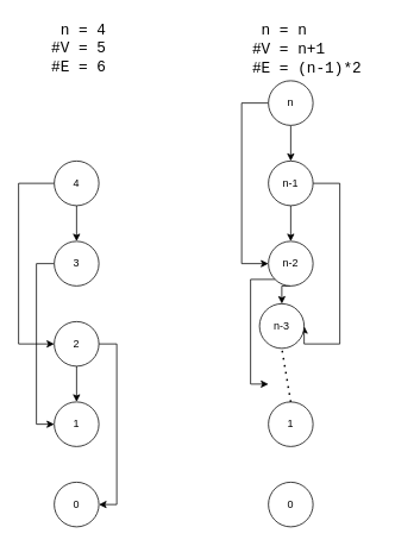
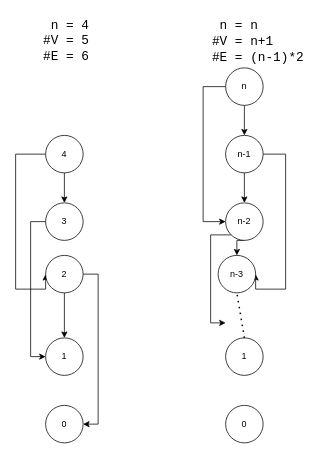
  <mxCell id="0" />
  <mxCell id="1" parent="0" />
  <mxCell id="2" style="edgeStyle=orthogonalEdgeStyle;rounded=0;orthogonalLoop=1;jettySize=auto;html=1;exitX=0.5;exitY=1;exitDx=0;exitDy=0;entryX=0.5;entryY=0;entryDx=0;entryDy=0;" edge="1" parent="1" source="4" target="7"><mxGeometry relative="1" as="geometry" /></mxCell>
  <mxCell id="3" style="edgeStyle=orthogonalEdgeStyle;rounded=0;orthogonalLoop=1;jettySize=auto;html=1;exitX=0;exitY=0.5;exitDx=0;exitDy=0;entryX=0;entryY=0.5;entryDx=0;entryDy=0;" edge="1" parent="1" source="4" target="10"><mxGeometry relative="1" as="geometry"><Array as="points"><mxPoint x="270" y="115" /><mxPoint x="270" y="295" /></Array></mxGeometry></mxCell>
  <mxCell id="4" value="n" style="ellipse;whiteSpace=wrap;html=1;aspect=fixed;" vertex="1" parent="1"><mxGeometry x="300" y="90" width="50" height="50" as="geometry" /></mxCell>
  <mxCell id="5" style="edgeStyle=orthogonalEdgeStyle;rounded=0;orthogonalLoop=1;jettySize=auto;html=1;exitX=0.5;exitY=1;exitDx=0;exitDy=0;entryX=0.5;entryY=0;entryDx=0;entryDy=0;" edge="1" parent="1" source="7" target="10"><mxGeometry relative="1" as="geometry" /></mxCell>
  <mxCell id="6" style="edgeStyle=orthogonalEdgeStyle;rounded=0;orthogonalLoop=1;jettySize=auto;html=1;exitX=1;exitY=0.5;exitDx=0;exitDy=0;entryX=1;entryY=0.5;entryDx=0;entryDy=0;" edge="1" parent="1" source="7" target="11"><mxGeometry relative="1" as="geometry"><Array as="points"><mxPoint x="380" y="205" /><mxPoint x="380" y="385" /></Array></mxGeometry></mxCell>
  <mxCell id="7" value="n-1" style="ellipse;whiteSpace=wrap;html=1;aspect=fixed;" vertex="1" parent="1"><mxGeometry x="300" y="180" width="50" height="50" as="geometry" /></mxCell>
  <mxCell id="8" style="edgeStyle=orthogonalEdgeStyle;rounded=0;orthogonalLoop=1;jettySize=auto;html=1;exitX=0.5;exitY=1;exitDx=0;exitDy=0;entryX=0.5;entryY=0;entryDx=0;entryDy=0;" edge="1" parent="1" source="10" target="11"><mxGeometry relative="1" as="geometry" /></mxCell>
  <mxCell id="9" style="edgeStyle=orthogonalEdgeStyle;rounded=0;orthogonalLoop=1;jettySize=auto;html=1;exitX=0;exitY=1;exitDx=0;exitDy=0;" edge="1" parent="1" source="10"><mxGeometry relative="1" as="geometry"><mxPoint x="300" y="430" as="targetPoint" /><Array as="points"><mxPoint x="280" y="313" /><mxPoint x="280" y="430" /></Array></mxGeometry></mxCell>
  <mxCell id="10" value="n-2" style="ellipse;whiteSpace=wrap;html=1;aspect=fixed;" vertex="1" parent="1"><mxGeometry x="300" y="270" width="50" height="50" as="geometry" /></mxCell>
  <mxCell id="11" value="n-3" style="ellipse;whiteSpace=wrap;html=1;aspect=fixed;" vertex="1" parent="1"><mxGeometry x="290" y="340" width="50" height="50" as="geometry" /></mxCell>
  <mxCell id="12" value="1" style="ellipse;whiteSpace=wrap;html=1;aspect=fixed;" vertex="1" parent="1"><mxGeometry x="300" y="450" width="50" height="50" as="geometry" /></mxCell>
  <mxCell id="13" value="" style="endArrow=none;dashed=1;html=1;dashPattern=1 3;strokeWidth=2;rounded=0;entryX=0.5;entryY=1;entryDx=0;entryDy=0;exitX=0.5;exitY=0;exitDx=0;exitDy=0;" edge="1" parent="1" source="12" target="11"><mxGeometry width="50" height="50" relative="1" as="geometry"><mxPoint x="325" y="440" as="sourcePoint" /><mxPoint x="430" y="470" as="targetPoint" /></mxGeometry></mxCell>
  <mxCell id="14" value="0" style="ellipse;whiteSpace=wrap;html=1;aspect=fixed;" vertex="1" parent="1"><mxGeometry x="300" y="540" width="50" height="50" as="geometry" /></mxCell>
  <mxCell id="15" style="edgeStyle=orthogonalEdgeStyle;rounded=0;orthogonalLoop=1;jettySize=auto;html=1;exitX=0.5;exitY=1;exitDx=0;exitDy=0;entryX=0.5;entryY=0;entryDx=0;entryDy=0;" edge="1" parent="1" source="17" target="19"><mxGeometry relative="1" as="geometry" /></mxCell>
  <mxCell id="16" style="edgeStyle=orthogonalEdgeStyle;rounded=0;orthogonalLoop=1;jettySize=auto;html=1;exitX=0;exitY=0.5;exitDx=0;exitDy=0;entryX=0;entryY=0.5;entryDx=0;entryDy=0;" edge="1" parent="1" source="17" target="22"><mxGeometry relative="1" as="geometry"><Array as="points"><mxPoint x="20" y="205" /><mxPoint x="20" y="385" /></Array></mxGeometry></mxCell>
  <mxCell id="17" value="4" style="ellipse;whiteSpace=wrap;html=1;aspect=fixed;" vertex="1" parent="1"><mxGeometry x="60" y="180" width="50" height="50" as="geometry" /></mxCell>
  <mxCell id="18" style="edgeStyle=orthogonalEdgeStyle;rounded=0;orthogonalLoop=1;jettySize=auto;html=1;exitX=0;exitY=0.5;exitDx=0;exitDy=0;entryX=0;entryY=0.5;entryDx=0;entryDy=0;" edge="1" parent="1" source="19" target="23"><mxGeometry relative="1" as="geometry" /></mxCell>
  <mxCell id="19" value="3" style="ellipse;whiteSpace=wrap;html=1;aspect=fixed;" vertex="1" parent="1"><mxGeometry x="60" y="270" width="50" height="50" as="geometry" /></mxCell>
  <mxCell id="20" style="edgeStyle=orthogonalEdgeStyle;rounded=0;orthogonalLoop=1;jettySize=auto;html=1;exitX=0.5;exitY=1;exitDx=0;exitDy=0;entryX=0.5;entryY=0;entryDx=0;entryDy=0;" edge="1" parent="1" source="22" target="23"><mxGeometry relative="1" as="geometry" /></mxCell>
  <mxCell id="21" style="edgeStyle=orthogonalEdgeStyle;rounded=0;orthogonalLoop=1;jettySize=auto;html=1;exitX=1;exitY=0.5;exitDx=0;exitDy=0;entryX=1;entryY=0.5;entryDx=0;entryDy=0;" edge="1" parent="1" source="22" target="24"><mxGeometry relative="1" as="geometry" /></mxCell>
- <mxCell id="22" value="2" style="ellipse;whiteSpace=wrap;html=1;aspect=fixed;" vertex="1" parent="1"><mxGeometry x="60" y="360" width="50" height="50" as="geometry" /></mxCell>
+ <mxCell id="22" value="2" style="ellipse;whiteSpace=wrap;html=1;aspect=fixed;" vertex="1" parent="1"><mxGeometry x="60" y="340" width="50" height="50" as="geometry" /></mxCell>
  <mxCell id="23" value="1" style="ellipse;whiteSpace=wrap;html=1;aspect=fixed;" vertex="1" parent="1"><mxGeometry x="60" y="450" width="50" height="50" as="geometry" /></mxCell>
  <mxCell id="24" value="0" style="ellipse;whiteSpace=wrap;html=1;aspect=fixed;" vertex="1" parent="1"><mxGeometry x="60" y="540" width="50" height="50" as="geometry" /></mxCell>
  <mxCell id="25" value="&amp;nbsp;n = 4&lt;br style=&quot;font-size: 17px&quot;&gt;#V = 5&lt;br style=&quot;font-size: 17px&quot;&gt;#E = 6" style="text;html=1;align=left;verticalAlign=middle;resizable=0;points=[];autosize=1;strokeColor=none;fillColor=none;fontSize=17;fontFamily=Courier New;" vertex="1" parent="1"><mxGeometry x="55" y="20" width="80" height="70" as="geometry" /></mxCell>
  <mxCell id="26" value="&lt;font face=&quot;Courier New&quot;&gt;&amp;nbsp; n = n&lt;br style=&quot;font-size: 17px&quot;&gt;&amp;nbsp;#V = n+1&lt;br style=&quot;font-size: 17px&quot;&gt;&amp;nbsp;#E = (n-1)*2&lt;/font&gt;" style="text;html=1;align=left;verticalAlign=middle;resizable=0;points=[];autosize=1;strokeColor=none;fillColor=none;fontSize=17;" vertex="1" parent="1"><mxGeometry x="270" y="20" width="150" height="70" as="geometry" /></mxCell>
